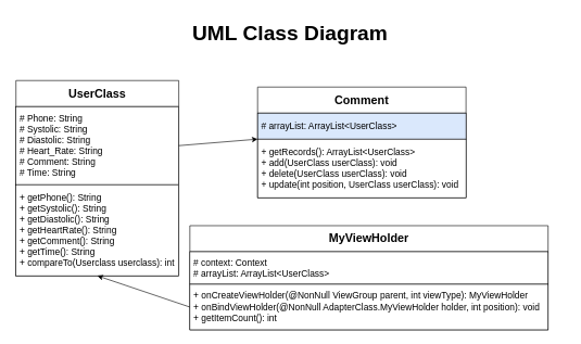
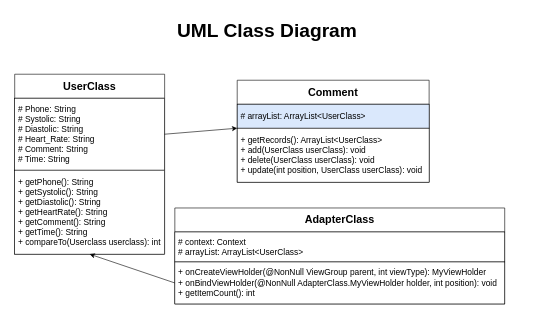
  <mxCell id="0" />
  <mxCell id="1" parent="0" />
  <mxCell id="2" value="&lt;font style=&quot;font-size: 18px;&quot;&gt;UserClass&lt;/font&gt;" style="swimlane;whiteSpace=wrap;html=1;startSize=40;" parent="1" vertex="1"><mxGeometry x="24" y="107" width="250" height="300" as="geometry" /></mxCell>
  <mxCell id="3" value="&lt;div style=&quot;font-size: 14px;&quot;&gt;&lt;span style=&quot;background-color: initial;&quot;&gt;&lt;font style=&quot;font-size: 14px;&quot;&gt;&amp;nbsp;# Phone: String&lt;/font&gt;&lt;/span&gt;&lt;/div&gt;&lt;div style=&quot;font-size: 14px;&quot;&gt;&lt;font style=&quot;font-size: 14px;&quot;&gt;&lt;span style=&quot;background-color: initial;&quot;&gt;&amp;nbsp;# Systolic:&amp;nbsp;&lt;/span&gt;&lt;span style=&quot;background-color: initial;&quot;&gt;String&lt;/span&gt;&lt;/font&gt;&lt;/div&gt;&lt;div style=&quot;font-size: 14px;&quot;&gt;&lt;font style=&quot;font-size: 14px;&quot;&gt;&lt;span style=&quot;background-color: initial;&quot;&gt;&amp;nbsp;# Diastolic:&lt;/span&gt;&lt;span style=&quot;background-color: initial;&quot;&gt;&amp;nbsp;String&lt;/span&gt;&lt;/font&gt;&lt;/div&gt;&lt;div style=&quot;font-size: 14px;&quot;&gt;&lt;font style=&quot;font-size: 14px;&quot;&gt;&lt;span style=&quot;background-color: initial;&quot;&gt;&amp;nbsp;# Heart_Rate:&amp;nbsp;&lt;/span&gt;&lt;span style=&quot;background-color: initial;&quot;&gt;String&lt;/span&gt;&lt;/font&gt;&lt;/div&gt;&lt;div style=&quot;font-size: 14px;&quot;&gt;&lt;font style=&quot;font-size: 14px;&quot;&gt;&lt;span style=&quot;background-color: initial;&quot;&gt;&amp;nbsp;# Comment:&amp;nbsp;&lt;/span&gt;&lt;span style=&quot;background-color: initial;&quot;&gt;String&lt;/span&gt;&lt;/font&gt;&lt;/div&gt;&lt;div style=&quot;font-size: 14px;&quot;&gt;&lt;span style=&quot;background-color: initial;&quot;&gt;&lt;font style=&quot;font-size: 14px;&quot;&gt;&amp;nbsp;# Time: String&lt;/font&gt;&lt;/span&gt;&lt;/div&gt;" style="rounded=0;whiteSpace=wrap;html=1;align=left;" parent="2" vertex="1"><mxGeometry y="40" width="250" height="120" as="geometry" /></mxCell>
  <mxCell id="4" value="&lt;font style=&quot;font-size: 14px;&quot;&gt;&amp;nbsp;+ getPhone(): String&lt;br&gt;&amp;nbsp;+ getSystolic(): String&lt;br&gt;&amp;nbsp;+ getDiastolic(): String&lt;br&gt;&amp;nbsp;+ getHeartRate():&amp;nbsp;String&lt;br&gt;&amp;nbsp;+ getComment(): String&lt;br&gt;&amp;nbsp;+ getTime(): String&lt;br&gt;&amp;nbsp;+ compareTo(Userclass userclass): int&lt;/font&gt;" style="rounded=0;whiteSpace=wrap;html=1;align=left;" parent="2" vertex="1"><mxGeometry y="160" width="250" height="140" as="geometry" /></mxCell>
  <mxCell id="5" value="&lt;font style=&quot;font-size: 18px;&quot;&gt;Comment&lt;/font&gt;" style="swimlane;whiteSpace=wrap;html=1;startSize=40;" parent="1" vertex="1"><mxGeometry x="395" y="117" width="320" height="170" as="geometry" /></mxCell>
  <mxCell id="6" value="&lt;div style=&quot;&quot;&gt;&lt;span style=&quot;background-color: initial;&quot;&gt;&lt;font style=&quot;font-size: 14px;&quot;&gt;&amp;nbsp;# arrayList: ArrayList&amp;lt;UserClass&amp;gt;&lt;/font&gt;&lt;/span&gt;&lt;/div&gt;" style="rounded=0;whiteSpace=wrap;html=1;align=left;fillColor=#dae8fc;" parent="5" vertex="1"><mxGeometry y="40" width="320" height="40" as="geometry" /></mxCell>
  <mxCell id="7" value="&lt;font style=&quot;font-size: 14px;&quot;&gt;&amp;nbsp;+ getRecords(): ArrayList&amp;lt;UserClass&amp;gt;&lt;br&gt;&amp;nbsp;+ add(UserClass userClass): void&lt;br&gt;&amp;nbsp;+ delete(UserClass userClass): void&lt;br&gt;&amp;nbsp;+ update(int position, UserClass userClass): void&lt;/font&gt;" style="rounded=0;whiteSpace=wrap;html=1;align=left;" parent="5" vertex="1"><mxGeometry y="80" width="320" height="90" as="geometry" /></mxCell>
  <mxCell id="8" value="&lt;p style=&quot;line-height: 120%; font-size: 32px;&quot;&gt;&lt;b&gt;UML Class Diagram&lt;/b&gt;&lt;/p&gt;" style="text;html=1;strokeColor=none;fillColor=none;align=center;verticalAlign=middle;whiteSpace=wrap;rounded=0;" parent="1" vertex="1"><mxGeometry x="20" y="20" width="850" height="30" as="geometry" /></mxCell>
- <mxCell id="9" value="&lt;font style=&quot;font-size: 18px;&quot;&gt;MyViewHolder&lt;/font&gt;" style="swimlane;whiteSpace=wrap;html=1;startSize=40;" vertex="1" parent="1"><mxGeometry x="291" y="330" width="550" height="160" as="geometry" /></mxCell>
+ <mxCell id="9" value="&lt;font style=&quot;font-size: 18px;&quot;&gt;AdapterClass&lt;/font&gt;" style="swimlane;whiteSpace=wrap;html=1;startSize=40;" vertex="1" parent="1"><mxGeometry x="291" y="330" width="550" height="160" as="geometry" /></mxCell>
  <mxCell id="10" value="&lt;font style=&quot;font-size: 14px;&quot;&gt;&amp;nbsp;# context: Context&lt;br&gt;&amp;nbsp;# arrayList: ArrayList&amp;lt;UserClass&amp;gt;&lt;/font&gt;" style="rounded=0;whiteSpace=wrap;html=1;align=left;" vertex="1" parent="9"><mxGeometry y="40" width="550" height="50" as="geometry" /></mxCell>
  <mxCell id="11" value="&lt;font style=&quot;font-size: 14px;&quot;&gt;&amp;nbsp;+ onCreateV&lt;span style=&quot;background-color: initial;&quot;&gt;iewHolder(@NonNull ViewGroup parent, int viewType): MyViewHolder&lt;/span&gt;&lt;br&gt;&amp;nbsp;+ on&lt;/font&gt;&lt;span style=&quot;background-color: initial; font-size: 14px;&quot;&gt;&lt;font style=&quot;font-size: 14px;&quot;&gt;BindViewHolder(@NonNull AdapterClass.MyViewHolder holder, int position): void&lt;br&gt;&amp;nbsp;+ getItemCount(): int&lt;/font&gt;&lt;br&gt;&lt;/span&gt;" style="rounded=0;whiteSpace=wrap;html=1;align=left;" vertex="1" parent="9"><mxGeometry y="90" width="550" height="70" as="geometry" /></mxCell>
  <mxCell id="12" style="edgeStyle=none;html=1;exitX=0;exitY=0.5;exitDx=0;exitDy=0;entryX=0.5;entryY=1;entryDx=0;entryDy=0;fontFamily=Helvetica;fontSize=14;fontColor=#F0F0F0;" edge="1" parent="1" source="11" target="4"><mxGeometry relative="1" as="geometry" /></mxCell>
  <mxCell id="13" value="" style="endArrow=classic;html=1;fontFamily=Helvetica;fontSize=14;fontColor=#F0F0F0;exitX=1;exitY=0.5;exitDx=0;exitDy=0;entryX=0;entryY=0;entryDx=0;entryDy=0;" edge="1" parent="1" source="3" target="7"><mxGeometry width="50" height="50" relative="1" as="geometry"><mxPoint x="405" y="257" as="sourcePoint" /><mxPoint x="455" y="207" as="targetPoint" /></mxGeometry></mxCell>
